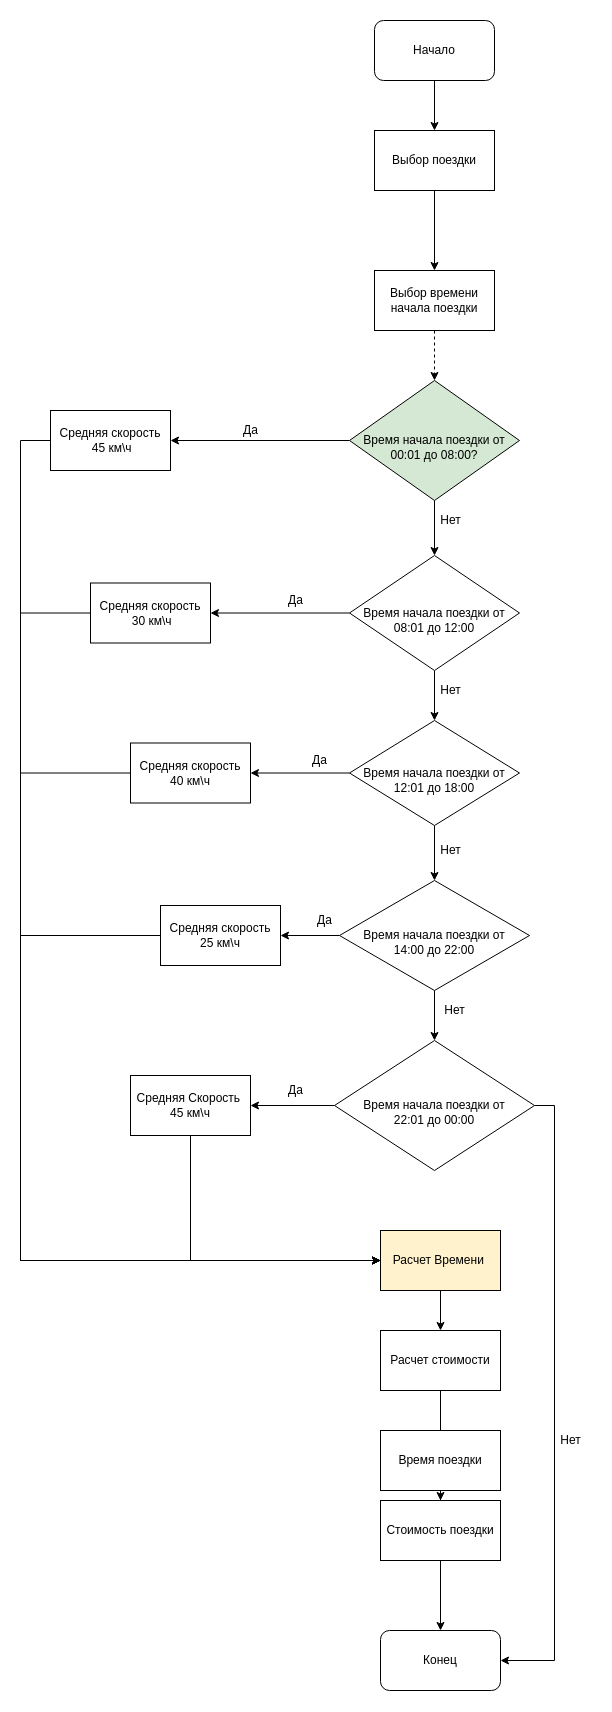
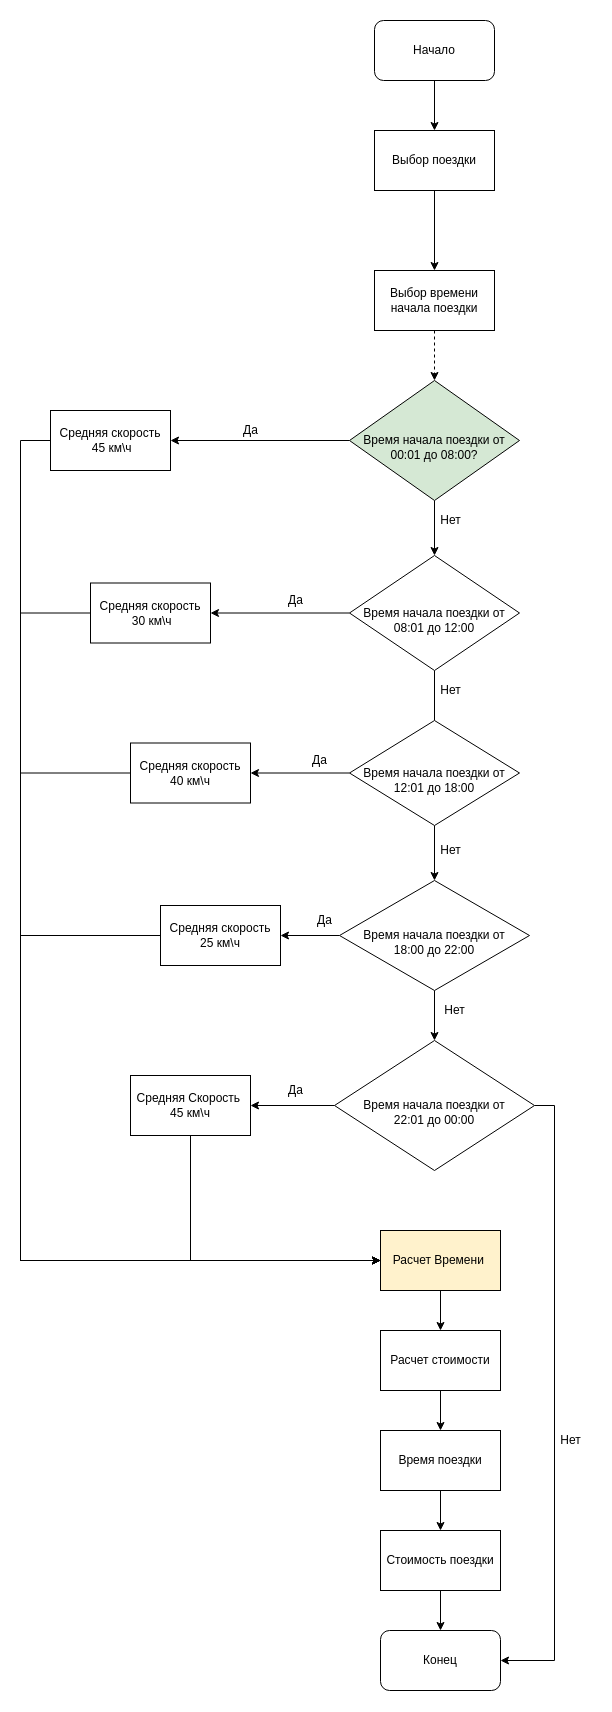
  <mxCell id="0" />
  <mxCell id="1" parent="0" />
  <mxCell id="2" value="" style="edgeStyle=orthogonalEdgeStyle;rounded=0;orthogonalLoop=1;jettySize=auto;html=1;entryX=0.5;entryY=0;entryDx=0;entryDy=0;" edge="1" parent="1" source="3" target="5"><mxGeometry relative="1" as="geometry"><mxPoint x="434" y="160" as="targetPoint" /></mxGeometry></mxCell>
  <mxCell id="3" value="Начало" style="rounded=1;whiteSpace=wrap;html=1;" vertex="1" parent="1"><mxGeometry x="374" y="20" width="120" height="60" as="geometry" /></mxCell>
  <mxCell id="4" value="" style="edgeStyle=orthogonalEdgeStyle;rounded=0;orthogonalLoop=1;jettySize=auto;html=1;" edge="1" parent="1" source="5" target="7"><mxGeometry relative="1" as="geometry" /></mxCell>
  <mxCell id="5" value="Выбор поездки" style="rounded=0;whiteSpace=wrap;html=1;" vertex="1" parent="1"><mxGeometry x="374" y="130" width="120" height="60" as="geometry" /></mxCell>
  <mxCell id="6" value="" style="edgeStyle=orthogonalEdgeStyle;rounded=0;orthogonalLoop=1;jettySize=auto;html=1;dashed=1;" edge="1" parent="1" source="7" target="10"><mxGeometry relative="1" as="geometry" /></mxCell>
  <mxCell id="7" value="Выбор времени начала поездки" style="rounded=0;whiteSpace=wrap;html=1;" vertex="1" parent="1"><mxGeometry x="374" y="270" width="120" height="60" as="geometry" /></mxCell>
  <mxCell id="8" value="" style="edgeStyle=orthogonalEdgeStyle;rounded=0;orthogonalLoop=1;jettySize=auto;html=1;" edge="1" parent="1" source="10" target="13"><mxGeometry relative="1" as="geometry" /></mxCell>
  <mxCell id="9" value="" style="edgeStyle=orthogonalEdgeStyle;rounded=0;orthogonalLoop=1;jettySize=auto;html=1;" edge="1" parent="1" source="10" target="28"><mxGeometry relative="1" as="geometry" /></mxCell>
  <mxCell id="10" value="&lt;br&gt;Время начала поездки от 00:01 до 08:00?" style="rhombus;whiteSpace=wrap;html=1;rounded=0;fillColor=#d5e8d4;" vertex="1" parent="1"><mxGeometry x="349" y="380" width="170" height="120" as="geometry" /></mxCell>
- <mxCell id="11" value="" style="edgeStyle=orthogonalEdgeStyle;rounded=0;orthogonalLoop=1;jettySize=auto;html=1;" edge="1" parent="1" source="13" target="17"><mxGeometry relative="1" as="geometry" /></mxCell>
+ <mxCell id="11" value="" style="edgeStyle=orthogonalEdgeStyle;rounded=0;orthogonalLoop=1;jettySize=auto;html=1;endArrow=none;" edge="1" parent="1" source="13" target="17"><mxGeometry relative="1" as="geometry" /></mxCell>
  <mxCell id="12" value="" style="edgeStyle=orthogonalEdgeStyle;rounded=0;orthogonalLoop=1;jettySize=auto;html=1;" edge="1" parent="1" source="13" target="30"><mxGeometry relative="1" as="geometry" /></mxCell>
  <mxCell id="13" value="&lt;br&gt;Время начала поездки от 08:01 до 12:00" style="rhombus;whiteSpace=wrap;html=1;rounded=0;" vertex="1" parent="1"><mxGeometry x="349" y="555" width="170" height="115" as="geometry" /></mxCell>
  <mxCell id="14" value="Нет" style="text;html=1;align=center;verticalAlign=middle;resizable=0;points=[];autosize=1;strokeColor=none;fillColor=none;" vertex="1" parent="1"><mxGeometry x="430" y="510" width="40" height="20" as="geometry" /></mxCell>
  <mxCell id="15" value="" style="edgeStyle=orthogonalEdgeStyle;rounded=0;orthogonalLoop=1;jettySize=auto;html=1;" edge="1" parent="1" source="17" target="20"><mxGeometry relative="1" as="geometry" /></mxCell>
  <mxCell id="16" value="" style="edgeStyle=orthogonalEdgeStyle;rounded=0;orthogonalLoop=1;jettySize=auto;html=1;" edge="1" parent="1" source="17" target="32"><mxGeometry relative="1" as="geometry" /></mxCell>
  <mxCell id="17" value="&lt;br&gt;Время начала поездки от 12:01 до 18:00" style="rhombus;whiteSpace=wrap;html=1;rounded=0;" vertex="1" parent="1"><mxGeometry x="349" y="720" width="170" height="105" as="geometry" /></mxCell>
  <mxCell id="18" value="" style="edgeStyle=orthogonalEdgeStyle;rounded=0;orthogonalLoop=1;jettySize=auto;html=1;" edge="1" parent="1" source="20" target="23"><mxGeometry relative="1" as="geometry" /></mxCell>
  <mxCell id="19" value="" style="edgeStyle=orthogonalEdgeStyle;rounded=0;orthogonalLoop=1;jettySize=auto;html=1;" edge="1" parent="1" source="20" target="34"><mxGeometry relative="1" as="geometry" /></mxCell>
- <mxCell id="20" value="&lt;br&gt;Время начала поездки от &lt;br&gt;14:00 до 22:00" style="rhombus;whiteSpace=wrap;html=1;rounded=0;" vertex="1" parent="1"><mxGeometry x="339" y="880" width="190" height="110" as="geometry" /></mxCell>
+ <mxCell id="20" value="&lt;br&gt;Время начала поездки от &lt;br&gt;18:00 до 22:00" style="rhombus;whiteSpace=wrap;html=1;rounded=0;" vertex="1" parent="1"><mxGeometry x="339" y="880" width="190" height="110" as="geometry" /></mxCell>
  <mxCell id="21" value="" style="edgeStyle=orthogonalEdgeStyle;rounded=0;orthogonalLoop=1;jettySize=auto;html=1;" edge="1" parent="1" source="23" target="40"><mxGeometry relative="1" as="geometry" /></mxCell>
  <mxCell id="22" style="edgeStyle=orthogonalEdgeStyle;rounded=0;orthogonalLoop=1;jettySize=auto;html=1;entryX=1;entryY=0.5;entryDx=0;entryDy=0;" edge="1" parent="1" source="23" target="49"><mxGeometry relative="1" as="geometry"><Array as="points"><mxPoint x="554" y="1105" /><mxPoint x="554" y="1660" /></Array></mxGeometry></mxCell>
  <mxCell id="23" value="&lt;br&gt;Время начала поездки от &lt;br&gt;22:01 до 00:00" style="rhombus;whiteSpace=wrap;html=1;rounded=0;" vertex="1" parent="1"><mxGeometry x="334" y="1040" width="200" height="130" as="geometry" /></mxCell>
  <mxCell id="24" value="Нет" style="text;html=1;align=center;verticalAlign=middle;resizable=0;points=[];autosize=1;strokeColor=none;fillColor=none;" vertex="1" parent="1"><mxGeometry x="430" y="680" width="40" height="20" as="geometry" /></mxCell>
  <mxCell id="25" value="Нет" style="text;html=1;align=center;verticalAlign=middle;resizable=0;points=[];autosize=1;strokeColor=none;fillColor=none;" vertex="1" parent="1"><mxGeometry x="430" y="840" width="40" height="20" as="geometry" /></mxCell>
  <mxCell id="26" value="Нет" style="text;html=1;align=center;verticalAlign=middle;resizable=0;points=[];autosize=1;strokeColor=none;fillColor=none;" vertex="1" parent="1"><mxGeometry x="434" y="1000" width="40" height="20" as="geometry" /></mxCell>
  <mxCell id="27" style="edgeStyle=orthogonalEdgeStyle;rounded=0;orthogonalLoop=1;jettySize=auto;html=1;" edge="1" parent="1" source="28" target="42"><mxGeometry relative="1" as="geometry"><mxPoint x="30" y="1260" as="targetPoint" /><Array as="points"><mxPoint y="440" x="20" /><mxPoint y="1260" x="20" /></Array></mxGeometry></mxCell>
  <mxCell id="28" value="Средняя скорость&lt;br&gt;&amp;nbsp;45 км\ч" style="whiteSpace=wrap;html=1;rounded=0;" vertex="1" parent="1"><mxGeometry x="50" y="410" width="120" height="60" as="geometry" /></mxCell>
  <mxCell id="29" style="edgeStyle=orthogonalEdgeStyle;rounded=0;orthogonalLoop=1;jettySize=auto;html=1;entryX=0;entryY=0.5;entryDx=0;entryDy=0;" edge="1" parent="1" source="30" target="42"><mxGeometry relative="1" as="geometry"><mxPoint x="70" y="1160" as="targetPoint" /><Array as="points"><mxPoint y="613" x="20" /><mxPoint y="1260" x="20" /></Array></mxGeometry></mxCell>
  <mxCell id="30" value="Средняя скорость&lt;br&gt;&amp;nbsp;30 км\ч" style="whiteSpace=wrap;html=1;rounded=0;" vertex="1" parent="1"><mxGeometry x="90" y="582.5" width="120" height="60" as="geometry" /></mxCell>
  <mxCell id="31" style="edgeStyle=orthogonalEdgeStyle;rounded=0;orthogonalLoop=1;jettySize=auto;html=1;entryX=0;entryY=0.5;entryDx=0;entryDy=0;" edge="1" parent="1" source="32" target="42"><mxGeometry relative="1" as="geometry"><Array as="points"><mxPoint y="773" x="20" /><mxPoint y="1260" x="20" /></Array></mxGeometry></mxCell>
  <mxCell id="32" value="Средняя скорость&lt;br&gt;40 км\ч" style="whiteSpace=wrap;html=1;rounded=0;" vertex="1" parent="1"><mxGeometry x="130" y="742.5" width="120" height="60" as="geometry" /></mxCell>
  <mxCell id="33" style="edgeStyle=orthogonalEdgeStyle;rounded=0;orthogonalLoop=1;jettySize=auto;html=1;entryX=0;entryY=0.5;entryDx=0;entryDy=0;" edge="1" parent="1" source="34" target="42"><mxGeometry relative="1" as="geometry"><Array as="points"><mxPoint y="935" x="20" /><mxPoint y="1260" x="20" /></Array></mxGeometry></mxCell>
  <mxCell id="34" value="Средняя скорость&lt;br&gt;25 км\ч" style="whiteSpace=wrap;html=1;rounded=0;" vertex="1" parent="1"><mxGeometry x="160" y="905" width="120" height="60" as="geometry" /></mxCell>
  <mxCell id="35" value="Да" style="text;html=1;align=center;verticalAlign=middle;resizable=0;points=[];autosize=1;strokeColor=none;fillColor=none;" vertex="1" parent="1"><mxGeometry x="235" y="420" width="30" height="20" as="geometry" /></mxCell>
  <mxCell id="36" value="Да" style="text;html=1;align=center;verticalAlign=middle;resizable=0;points=[];autosize=1;strokeColor=none;fillColor=none;" vertex="1" parent="1"><mxGeometry x="280" y="590" width="30" height="20" as="geometry" /></mxCell>
  <mxCell id="37" value="Да" style="text;html=1;align=center;verticalAlign=middle;resizable=0;points=[];autosize=1;strokeColor=none;fillColor=none;" vertex="1" parent="1"><mxGeometry x="304" y="750" width="30" height="20" as="geometry" /></mxCell>
  <mxCell id="38" value="Да" style="text;html=1;align=center;verticalAlign=middle;resizable=0;points=[];autosize=1;strokeColor=none;fillColor=none;" vertex="1" parent="1"><mxGeometry x="309" y="910" width="30" height="20" as="geometry" /></mxCell>
  <mxCell id="39" style="edgeStyle=orthogonalEdgeStyle;rounded=0;orthogonalLoop=1;jettySize=auto;html=1;entryX=0;entryY=0.5;entryDx=0;entryDy=0;" edge="1" parent="1" source="40" target="42"><mxGeometry relative="1" as="geometry"><mxPoint x="110" y="1210" as="targetPoint" /><Array as="points"><mxPoint x="190" y="1260" /></Array></mxGeometry></mxCell>
  <mxCell id="40" value="Средняя Скорость&amp;nbsp;&lt;br&gt;45 км\ч" style="whiteSpace=wrap;html=1;rounded=0;" vertex="1" parent="1"><mxGeometry x="130" y="1075" width="120" height="60" as="geometry" /></mxCell>
  <mxCell id="41" value="" style="edgeStyle=orthogonalEdgeStyle;rounded=0;orthogonalLoop=1;jettySize=auto;html=1;" edge="1" parent="1" source="42" target="44"><mxGeometry relative="1" as="geometry" /></mxCell>
  <mxCell id="42" value="Расчет Времени&amp;nbsp;" style="rounded=0;whiteSpace=wrap;html=1;fillColor=#fff2cc;" vertex="1" parent="1"><mxGeometry x="380" y="1230" width="120" height="60" as="geometry" /></mxCell>
- <mxCell id="43" value="" style="edgeStyle=orthogonalEdgeStyle;rounded=0;orthogonalLoop=1;jettySize=auto;html=1;endArrow=none;" edge="1" parent="1" source="44" target="46"><mxGeometry relative="1" as="geometry" /></mxCell>
+ <mxCell id="43" value="" style="edgeStyle=orthogonalEdgeStyle;rounded=0;orthogonalLoop=1;jettySize=auto;html=1;" edge="1" parent="1" source="44" target="46"><mxGeometry relative="1" as="geometry" /></mxCell>
  <mxCell id="44" value="Расчет стоимости" style="rounded=0;whiteSpace=wrap;html=1;" vertex="1" parent="1"><mxGeometry x="380" y="1330" width="120" height="60" as="geometry" /></mxCell>
  <mxCell id="45" value="" style="edgeStyle=orthogonalEdgeStyle;rounded=0;orthogonalLoop=1;jettySize=auto;html=1;" edge="1" parent="1" source="46" target="48"><mxGeometry relative="1" as="geometry" /></mxCell>
  <mxCell id="46" value="Время поездки" style="rounded=0;whiteSpace=wrap;html=1;" vertex="1" parent="1"><mxGeometry x="380" y="1430" width="120" height="60" as="geometry" /></mxCell>
  <mxCell id="47" value="" style="edgeStyle=orthogonalEdgeStyle;rounded=0;orthogonalLoop=1;jettySize=auto;html=1;entryX=0.5;entryY=0;entryDx=0;entryDy=0;" edge="1" parent="1" source="48" target="49"><mxGeometry relative="1" as="geometry"><mxPoint x="440" y="1670" as="targetPoint" /></mxGeometry></mxCell>
- <mxCell id="48" value="Стоимость поездки" style="rounded=0;whiteSpace=wrap;html=1;" vertex="1" parent="1"><mxGeometry x="380" y="1500" width="120" height="60" as="geometry" /></mxCell>
+ <mxCell id="48" value="Стоимость поездки" style="rounded=0;whiteSpace=wrap;html=1;" vertex="1" parent="1"><mxGeometry x="380" y="1530" width="120" height="60" as="geometry" /></mxCell>
  <mxCell id="49" value="Конец" style="rounded=1;whiteSpace=wrap;html=1;" vertex="1" parent="1"><mxGeometry x="380" y="1630" width="120" height="60" as="geometry" /></mxCell>
  <mxCell id="50" value="Нет" style="text;html=1;align=center;verticalAlign=middle;resizable=0;points=[];autosize=1;strokeColor=none;fillColor=none;" vertex="1" parent="1"><mxGeometry x="550" y="1425" width="40" height="30" as="geometry" /></mxCell>
  <mxCell id="51" value="Да" style="text;html=1;align=center;verticalAlign=middle;resizable=0;points=[];autosize=1;strokeColor=none;fillColor=none;" vertex="1" parent="1"><mxGeometry x="275" y="1075" width="40" height="30" as="geometry" /></mxCell>
